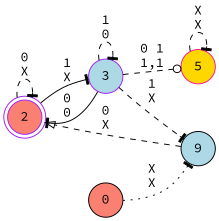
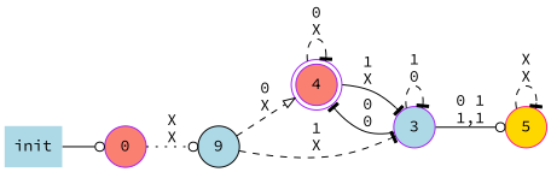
  digraph {
    fontname="Source Code Pro"
    rankdir=LR
    node [color=purple fillcolor=lightblue fontname="Source Code Pro" shape=circle style=filled]
    edge [arrowhead=tee fontname="Source Code Pro" style=dashed]
-   2 [fillcolor=salmon height=.5 shape=doublecircle width=.5]
+   2 [fillcolor=salmon height=.5 shape=doublecircle width=.5 label=4]
    3 [height=.5 width=.5]
    n3 [color=deeppink fillcolor=gold height=.5 label=5 width=.5]
-   0 [color=black fillcolor=salmon height=.5 width=.5]
+   0 [fillcolor=salmon height=.5 width=.5]
    n5 [color=black height=.5 label=9 width=.5]
+   init [color=deeppink height=.5 shape=plaintext width=.5]
    2 -> 2 [label="0\nX"]
    2 -> 3 [label="1\nX" style=solid]
    3 -> 2 [label="0\n0" style=solid]
    3 -> 3 [label="1\n0"]
-   3 -> n3 [arrowhead=odot label="0 1\n1,1"]
+   3 -> n3 [arrowhead=odot label="0 1\n1,1" style=solid]
    n3 -> n3 [label="X\nX"]
-   0 -> n5 [label="X\nX" style=dotted]
+   0 -> n5 [arrowhead=odot label="X\nX" style=dotted]
    n5 -> 2 [arrowhead=onormal label="0\nX"]
-   3 -> n5 [label="1\nX"]
+   n5 -> 3 [label="1\nX"]
+   init -> 0 [arrowhead=odot style=solid]
  }
